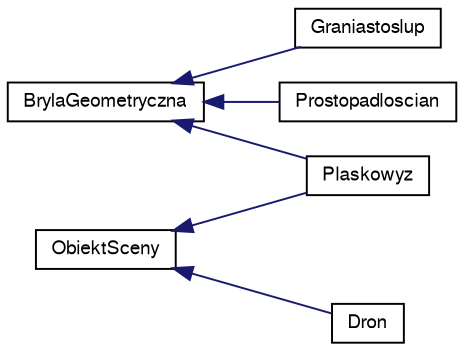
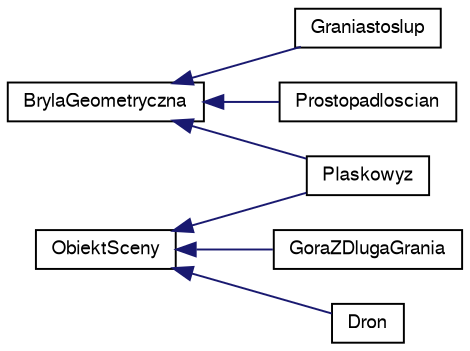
  digraph {
    rankdir=LR
    node [color=black fillcolor=white fontname=FreeSans fontsize=10 shape=record style=filled]
    edge [color=midnightblue dir=back fontname=FreeSans fontsize=10 labelfontname=FreeSans labelfontsize=10 style=solid]
    n1 [height=0.2 label=BrylaGeometryczna width=0.4]
    n2 [height=0.2 label=Graniastoslup width=0.4]
    n3 [height=0.2 label=Plaskowyz width=0.4]
    n4 [height=0.2 label=Prostopadloscian width=0.4]
+   n5 [height=0.2 label=GoraZDlugaGrania width=0.4]
    n6 [height=0.2 label=ObiektSceny width=0.4]
    n7 [height=0.2 label=Dron width=0.4]
    n1 -> n2
    n1 -> n3
    n1 -> n4
    n6 -> n3
+   n6 -> n5
    n6 -> n7
  }
